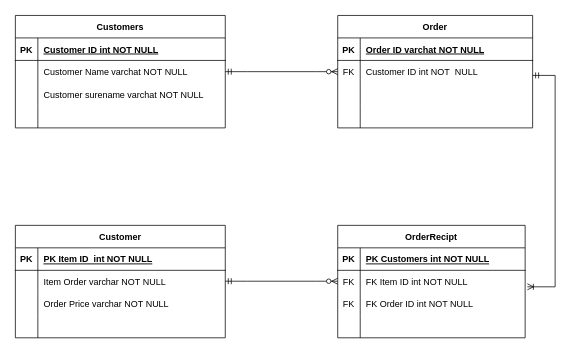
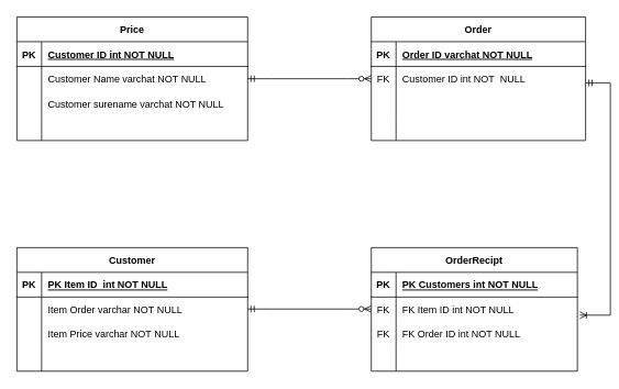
  <mxCell id="0" />
  <mxCell id="1" parent="0" />
- <mxCell id="2" value="Customers" style="shape=table;startSize=30;container=1;collapsible=1;childLayout=tableLayout;fixedRows=1;rowLines=0;fontStyle=1;align=center;resizeLast=1;" vertex="1" parent="1"><mxGeometry x="20" y="20" width="280" height="150" as="geometry" /></mxCell>
+ <mxCell id="2" value="Price" style="shape=table;startSize=30;container=1;collapsible=1;childLayout=tableLayout;fixedRows=1;rowLines=0;fontStyle=1;align=center;resizeLast=1;" vertex="1" parent="1"><mxGeometry x="20" y="20" width="280" height="150" as="geometry" /></mxCell>
  <mxCell id="3" value="" style="shape=tableRow;horizontal=0;startSize=0;swimlaneHead=0;swimlaneBody=0;fillColor=none;collapsible=0;dropTarget=0;points=[[0,0.5],[1,0.5]];portConstraint=eastwest;top=0;left=0;right=0;bottom=1;" vertex="1" parent="2"><mxGeometry y="30" width="280" height="30" as="geometry" /></mxCell>
  <mxCell id="4" value="PK" style="shape=partialRectangle;connectable=0;fillColor=none;top=0;left=0;bottom=0;right=0;fontStyle=1;overflow=hidden;" vertex="1" parent="3"><mxGeometry width="30" height="30" as="geometry"><mxRectangle width="30" height="30" as="alternateBounds" /></mxGeometry></mxCell>
  <mxCell id="5" value="Customer ID int NOT NULL" style="shape=partialRectangle;connectable=0;fillColor=none;top=0;left=0;bottom=0;right=0;align=left;spacingLeft=6;fontStyle=5;overflow=hidden;" vertex="1" parent="3"><mxGeometry x="30" width="250" height="30" as="geometry"><mxRectangle width="250" height="30" as="alternateBounds" /></mxGeometry></mxCell>
  <mxCell id="6" value="" style="shape=tableRow;horizontal=0;startSize=0;swimlaneHead=0;swimlaneBody=0;fillColor=none;collapsible=0;dropTarget=0;points=[[0,0.5],[1,0.5]];portConstraint=eastwest;top=0;left=0;right=0;bottom=0;" vertex="1" parent="2"><mxGeometry y="60" width="280" height="30" as="geometry" /></mxCell>
  <mxCell id="7" value="" style="shape=partialRectangle;connectable=0;fillColor=none;top=0;left=0;bottom=0;right=0;editable=1;overflow=hidden;" vertex="1" parent="6"><mxGeometry width="30" height="30" as="geometry"><mxRectangle width="30" height="30" as="alternateBounds" /></mxGeometry></mxCell>
  <mxCell id="8" value="Customer Name varchat NOT NULL" style="shape=partialRectangle;connectable=0;fillColor=none;top=0;left=0;bottom=0;right=0;align=left;spacingLeft=6;overflow=hidden;" vertex="1" parent="6"><mxGeometry x="30" width="250" height="30" as="geometry"><mxRectangle width="250" height="30" as="alternateBounds" /></mxGeometry></mxCell>
  <mxCell id="9" value="" style="shape=tableRow;horizontal=0;startSize=0;swimlaneHead=0;swimlaneBody=0;fillColor=none;collapsible=0;dropTarget=0;points=[[0,0.5],[1,0.5]];portConstraint=eastwest;top=0;left=0;right=0;bottom=0;" vertex="1" parent="2"><mxGeometry y="90" width="280" height="30" as="geometry" /></mxCell>
  <mxCell id="10" value="" style="shape=partialRectangle;connectable=0;fillColor=none;top=0;left=0;bottom=0;right=0;editable=1;overflow=hidden;" vertex="1" parent="9"><mxGeometry width="30" height="30" as="geometry"><mxRectangle width="30" height="30" as="alternateBounds" /></mxGeometry></mxCell>
  <mxCell id="11" value="Customer surename varchat NOT NULL" style="shape=partialRectangle;connectable=0;fillColor=none;top=0;left=0;bottom=0;right=0;align=left;spacingLeft=6;overflow=hidden;" vertex="1" parent="9"><mxGeometry x="30" width="250" height="30" as="geometry"><mxRectangle width="250" height="30" as="alternateBounds" /></mxGeometry></mxCell>
  <mxCell id="12" value="" style="shape=tableRow;horizontal=0;startSize=0;swimlaneHead=0;swimlaneBody=0;fillColor=none;collapsible=0;dropTarget=0;points=[[0,0.5],[1,0.5]];portConstraint=eastwest;top=0;left=0;right=0;bottom=0;" vertex="1" parent="2"><mxGeometry y="120" width="280" height="30" as="geometry" /></mxCell>
  <mxCell id="13" value="" style="shape=partialRectangle;connectable=0;fillColor=none;top=0;left=0;bottom=0;right=0;editable=1;overflow=hidden;" vertex="1" parent="12"><mxGeometry width="30" height="30" as="geometry"><mxRectangle width="30" height="30" as="alternateBounds" /></mxGeometry></mxCell>
  <mxCell id="14" value="" style="shape=partialRectangle;connectable=0;fillColor=none;top=0;left=0;bottom=0;right=0;align=left;spacingLeft=6;overflow=hidden;" vertex="1" parent="12"><mxGeometry x="30" width="250" height="30" as="geometry"><mxRectangle width="250" height="30" as="alternateBounds" /></mxGeometry></mxCell>
  <mxCell id="15" value="OrderRecipt" style="shape=table;startSize=30;container=1;collapsible=1;childLayout=tableLayout;fixedRows=1;rowLines=0;fontStyle=1;align=center;resizeLast=1;" vertex="1" parent="1"><mxGeometry x="450" y="300" width="250" height="150" as="geometry" /></mxCell>
  <mxCell id="16" value="" style="shape=tableRow;horizontal=0;startSize=0;swimlaneHead=0;swimlaneBody=0;fillColor=none;collapsible=0;dropTarget=0;points=[[0,0.5],[1,0.5]];portConstraint=eastwest;top=0;left=0;right=0;bottom=1;" vertex="1" parent="15"><mxGeometry y="30" width="250" height="30" as="geometry" /></mxCell>
  <mxCell id="17" value="PK" style="shape=partialRectangle;connectable=0;fillColor=none;top=0;left=0;bottom=0;right=0;fontStyle=1;overflow=hidden;" vertex="1" parent="16"><mxGeometry width="30" height="30" as="geometry"><mxRectangle width="30" height="30" as="alternateBounds" /></mxGeometry></mxCell>
  <mxCell id="18" value="PK Customers int NOT NULL" style="shape=partialRectangle;connectable=0;fillColor=none;top=0;left=0;bottom=0;right=0;align=left;spacingLeft=6;fontStyle=5;overflow=hidden;" vertex="1" parent="16"><mxGeometry x="30" width="220" height="30" as="geometry"><mxRectangle width="220" height="30" as="alternateBounds" /></mxGeometry></mxCell>
  <mxCell id="19" value="" style="shape=tableRow;horizontal=0;startSize=0;swimlaneHead=0;swimlaneBody=0;fillColor=none;collapsible=0;dropTarget=0;points=[[0,0.5],[1,0.5]];portConstraint=eastwest;top=0;left=0;right=0;bottom=0;" vertex="1" parent="15"><mxGeometry y="60" width="250" height="30" as="geometry" /></mxCell>
  <mxCell id="20" value="FK" style="shape=partialRectangle;connectable=0;fillColor=none;top=0;left=0;bottom=0;right=0;editable=1;overflow=hidden;" vertex="1" parent="19"><mxGeometry width="30" height="30" as="geometry"><mxRectangle width="30" height="30" as="alternateBounds" /></mxGeometry></mxCell>
  <mxCell id="21" value="FK Item ID int NOT NULL" style="shape=partialRectangle;connectable=0;fillColor=none;top=0;left=0;bottom=0;right=0;align=left;spacingLeft=6;overflow=hidden;" vertex="1" parent="19"><mxGeometry x="30" width="220" height="30" as="geometry"><mxRectangle width="220" height="30" as="alternateBounds" /></mxGeometry></mxCell>
  <mxCell id="22" value="" style="shape=tableRow;horizontal=0;startSize=0;swimlaneHead=0;swimlaneBody=0;fillColor=none;collapsible=0;dropTarget=0;points=[[0,0.5],[1,0.5]];portConstraint=eastwest;top=0;left=0;right=0;bottom=0;" vertex="1" parent="15"><mxGeometry y="90" width="250" height="30" as="geometry" /></mxCell>
  <mxCell id="23" value="FK" style="shape=partialRectangle;connectable=0;fillColor=none;top=0;left=0;bottom=0;right=0;editable=1;overflow=hidden;" vertex="1" parent="22"><mxGeometry width="30" height="30" as="geometry"><mxRectangle width="30" height="30" as="alternateBounds" /></mxGeometry></mxCell>
  <mxCell id="24" value="FK Order ID int NOT NULL" style="shape=partialRectangle;connectable=0;fillColor=none;top=0;left=0;bottom=0;right=0;align=left;spacingLeft=6;overflow=hidden;" vertex="1" parent="22"><mxGeometry x="30" width="220" height="30" as="geometry"><mxRectangle width="220" height="30" as="alternateBounds" /></mxGeometry></mxCell>
  <mxCell id="25" value="" style="shape=tableRow;horizontal=0;startSize=0;swimlaneHead=0;swimlaneBody=0;fillColor=none;collapsible=0;dropTarget=0;points=[[0,0.5],[1,0.5]];portConstraint=eastwest;top=0;left=0;right=0;bottom=0;" vertex="1" parent="15"><mxGeometry y="120" width="250" height="30" as="geometry" /></mxCell>
  <mxCell id="26" value="" style="shape=partialRectangle;connectable=0;fillColor=none;top=0;left=0;bottom=0;right=0;editable=1;overflow=hidden;" vertex="1" parent="25"><mxGeometry width="30" height="30" as="geometry"><mxRectangle width="30" height="30" as="alternateBounds" /></mxGeometry></mxCell>
  <mxCell id="27" value="" style="shape=partialRectangle;connectable=0;fillColor=none;top=0;left=0;bottom=0;right=0;align=left;spacingLeft=6;overflow=hidden;" vertex="1" parent="25"><mxGeometry x="30" width="220" height="30" as="geometry"><mxRectangle width="220" height="30" as="alternateBounds" /></mxGeometry></mxCell>
  <mxCell id="28" value="Customer" style="shape=table;startSize=30;container=1;collapsible=1;childLayout=tableLayout;fixedRows=1;rowLines=0;fontStyle=1;align=center;resizeLast=1;" vertex="1" parent="1"><mxGeometry x="20" y="300" width="280" height="150" as="geometry" /></mxCell>
  <mxCell id="29" value="" style="shape=tableRow;horizontal=0;startSize=0;swimlaneHead=0;swimlaneBody=0;fillColor=none;collapsible=0;dropTarget=0;points=[[0,0.5],[1,0.5]];portConstraint=eastwest;top=0;left=0;right=0;bottom=1;" vertex="1" parent="28"><mxGeometry y="30" width="280" height="30" as="geometry" /></mxCell>
  <mxCell id="30" value="PK" style="shape=partialRectangle;connectable=0;fillColor=none;top=0;left=0;bottom=0;right=0;fontStyle=1;overflow=hidden;" vertex="1" parent="29"><mxGeometry width="30" height="30" as="geometry"><mxRectangle width="30" height="30" as="alternateBounds" /></mxGeometry></mxCell>
  <mxCell id="31" value="PK Item ID  int NOT NULL" style="shape=partialRectangle;connectable=0;fillColor=none;top=0;left=0;bottom=0;right=0;align=left;spacingLeft=6;fontStyle=5;overflow=hidden;" vertex="1" parent="29"><mxGeometry x="30" width="250" height="30" as="geometry"><mxRectangle width="250" height="30" as="alternateBounds" /></mxGeometry></mxCell>
  <mxCell id="32" value="" style="shape=tableRow;horizontal=0;startSize=0;swimlaneHead=0;swimlaneBody=0;fillColor=none;collapsible=0;dropTarget=0;points=[[0,0.5],[1,0.5]];portConstraint=eastwest;top=0;left=0;right=0;bottom=0;" vertex="1" parent="28"><mxGeometry y="60" width="280" height="30" as="geometry" /></mxCell>
  <mxCell id="33" value="" style="shape=partialRectangle;connectable=0;fillColor=none;top=0;left=0;bottom=0;right=0;editable=1;overflow=hidden;" vertex="1" parent="32"><mxGeometry width="30" height="30" as="geometry"><mxRectangle width="30" height="30" as="alternateBounds" /></mxGeometry></mxCell>
  <mxCell id="34" value="Item Order varchar NOT NULL" style="shape=partialRectangle;connectable=0;fillColor=none;top=0;left=0;bottom=0;right=0;align=left;spacingLeft=6;overflow=hidden;" vertex="1" parent="32"><mxGeometry x="30" width="250" height="30" as="geometry"><mxRectangle width="250" height="30" as="alternateBounds" /></mxGeometry></mxCell>
  <mxCell id="35" value="" style="shape=tableRow;horizontal=0;startSize=0;swimlaneHead=0;swimlaneBody=0;fillColor=none;collapsible=0;dropTarget=0;points=[[0,0.5],[1,0.5]];portConstraint=eastwest;top=0;left=0;right=0;bottom=0;" vertex="1" parent="28"><mxGeometry y="90" width="280" height="30" as="geometry" /></mxCell>
  <mxCell id="36" value="" style="shape=partialRectangle;connectable=0;fillColor=none;top=0;left=0;bottom=0;right=0;editable=1;overflow=hidden;" vertex="1" parent="35"><mxGeometry width="30" height="30" as="geometry"><mxRectangle width="30" height="30" as="alternateBounds" /></mxGeometry></mxCell>
- <mxCell id="37" value="Order Price varchar NOT NULL" style="shape=partialRectangle;connectable=0;fillColor=none;top=0;left=0;bottom=0;right=0;align=left;spacingLeft=6;overflow=hidden;" vertex="1" parent="35"><mxGeometry x="30" width="250" height="30" as="geometry"><mxRectangle width="250" height="30" as="alternateBounds" /></mxGeometry></mxCell>
+ <mxCell id="37" value="Item Price varchar NOT NULL" style="shape=partialRectangle;connectable=0;fillColor=none;top=0;left=0;bottom=0;right=0;align=left;spacingLeft=6;overflow=hidden;" vertex="1" parent="35"><mxGeometry x="30" width="250" height="30" as="geometry"><mxRectangle width="250" height="30" as="alternateBounds" /></mxGeometry></mxCell>
  <mxCell id="38" value="" style="shape=tableRow;horizontal=0;startSize=0;swimlaneHead=0;swimlaneBody=0;fillColor=none;collapsible=0;dropTarget=0;points=[[0,0.5],[1,0.5]];portConstraint=eastwest;top=0;left=0;right=0;bottom=0;" vertex="1" parent="28"><mxGeometry y="120" width="280" height="30" as="geometry" /></mxCell>
  <mxCell id="39" value="" style="shape=partialRectangle;connectable=0;fillColor=none;top=0;left=0;bottom=0;right=0;editable=1;overflow=hidden;" vertex="1" parent="38"><mxGeometry width="30" height="30" as="geometry"><mxRectangle width="30" height="30" as="alternateBounds" /></mxGeometry></mxCell>
  <mxCell id="40" value="" style="shape=partialRectangle;connectable=0;fillColor=none;top=0;left=0;bottom=0;right=0;align=left;spacingLeft=6;overflow=hidden;" vertex="1" parent="38"><mxGeometry x="30" width="250" height="30" as="geometry"><mxRectangle width="250" height="30" as="alternateBounds" /></mxGeometry></mxCell>
  <mxCell id="41" value="Order" style="shape=table;startSize=30;container=1;collapsible=1;childLayout=tableLayout;fixedRows=1;rowLines=0;fontStyle=1;align=center;resizeLast=1;" vertex="1" parent="1"><mxGeometry x="450" y="20" width="260" height="150" as="geometry" /></mxCell>
  <mxCell id="42" value="" style="shape=tableRow;horizontal=0;startSize=0;swimlaneHead=0;swimlaneBody=0;fillColor=none;collapsible=0;dropTarget=0;points=[[0,0.5],[1,0.5]];portConstraint=eastwest;top=0;left=0;right=0;bottom=1;" vertex="1" parent="41"><mxGeometry y="30" width="260" height="30" as="geometry" /></mxCell>
  <mxCell id="43" value="PK" style="shape=partialRectangle;connectable=0;fillColor=none;top=0;left=0;bottom=0;right=0;fontStyle=1;overflow=hidden;" vertex="1" parent="42"><mxGeometry width="30" height="30" as="geometry"><mxRectangle width="30" height="30" as="alternateBounds" /></mxGeometry></mxCell>
  <mxCell id="44" value="Order ID varchat NOT NULL" style="shape=partialRectangle;connectable=0;fillColor=none;top=0;left=0;bottom=0;right=0;align=left;spacingLeft=6;fontStyle=5;overflow=hidden;" vertex="1" parent="42"><mxGeometry x="30" width="230" height="30" as="geometry"><mxRectangle width="230" height="30" as="alternateBounds" /></mxGeometry></mxCell>
  <mxCell id="45" value="" style="shape=tableRow;horizontal=0;startSize=0;swimlaneHead=0;swimlaneBody=0;fillColor=none;collapsible=0;dropTarget=0;points=[[0,0.5],[1,0.5]];portConstraint=eastwest;top=0;left=0;right=0;bottom=0;" vertex="1" parent="41"><mxGeometry y="60" width="260" height="30" as="geometry" /></mxCell>
  <mxCell id="46" value="FK" style="shape=partialRectangle;connectable=0;fillColor=none;top=0;left=0;bottom=0;right=0;editable=1;overflow=hidden;" vertex="1" parent="45"><mxGeometry width="30" height="30" as="geometry"><mxRectangle width="30" height="30" as="alternateBounds" /></mxGeometry></mxCell>
  <mxCell id="47" value="Customer ID int NOT  NULL" style="shape=partialRectangle;connectable=0;fillColor=none;top=0;left=0;bottom=0;right=0;align=left;spacingLeft=6;overflow=hidden;" vertex="1" parent="45"><mxGeometry x="30" width="230" height="30" as="geometry"><mxRectangle width="230" height="30" as="alternateBounds" /></mxGeometry></mxCell>
  <mxCell id="48" value="" style="shape=tableRow;horizontal=0;startSize=0;swimlaneHead=0;swimlaneBody=0;fillColor=none;collapsible=0;dropTarget=0;points=[[0,0.5],[1,0.5]];portConstraint=eastwest;top=0;left=0;right=0;bottom=0;" vertex="1" parent="41"><mxGeometry y="90" width="260" height="30" as="geometry" /></mxCell>
  <mxCell id="49" value="" style="shape=partialRectangle;connectable=0;fillColor=none;top=0;left=0;bottom=0;right=0;editable=1;overflow=hidden;" vertex="1" parent="48"><mxGeometry width="30" height="30" as="geometry"><mxRectangle width="30" height="30" as="alternateBounds" /></mxGeometry></mxCell>
  <mxCell id="50" value="" style="shape=partialRectangle;connectable=0;fillColor=none;top=0;left=0;bottom=0;right=0;align=left;spacingLeft=6;overflow=hidden;" vertex="1" parent="48"><mxGeometry x="30" width="230" height="30" as="geometry"><mxRectangle width="230" height="30" as="alternateBounds" /></mxGeometry></mxCell>
  <mxCell id="51" value="" style="shape=tableRow;horizontal=0;startSize=0;swimlaneHead=0;swimlaneBody=0;fillColor=none;collapsible=0;dropTarget=0;points=[[0,0.5],[1,0.5]];portConstraint=eastwest;top=0;left=0;right=0;bottom=0;" vertex="1" parent="41"><mxGeometry y="120" width="260" height="30" as="geometry" /></mxCell>
  <mxCell id="52" value="" style="shape=partialRectangle;connectable=0;fillColor=none;top=0;left=0;bottom=0;right=0;editable=1;overflow=hidden;" vertex="1" parent="51"><mxGeometry width="30" height="30" as="geometry"><mxRectangle width="30" height="30" as="alternateBounds" /></mxGeometry></mxCell>
  <mxCell id="53" value="" style="shape=partialRectangle;connectable=0;fillColor=none;top=0;left=0;bottom=0;right=0;align=left;spacingLeft=6;overflow=hidden;" vertex="1" parent="51"><mxGeometry x="30" width="230" height="30" as="geometry"><mxRectangle width="230" height="30" as="alternateBounds" /></mxGeometry></mxCell>
  <mxCell id="54" value="" style="edgeStyle=entityRelationEdgeStyle;fontSize=12;html=1;endArrow=ERzeroToMany;startArrow=ERmandOne;rounded=0;exitX=1;exitY=0.5;exitDx=0;exitDy=0;entryX=0;entryY=0.5;entryDx=0;entryDy=0;" edge="1" parent="1" source="6" target="45"><mxGeometry width="100" height="100" relative="1" as="geometry"><mxPoint x="370" y="300" as="sourcePoint" /><mxPoint x="470" y="200" as="targetPoint" /></mxGeometry></mxCell>
  <mxCell id="55" value="" style="edgeStyle=entityRelationEdgeStyle;fontSize=12;html=1;endArrow=ERzeroToMany;startArrow=ERmandOne;rounded=0;exitX=1;exitY=0.5;exitDx=0;exitDy=0;entryX=0;entryY=0.5;entryDx=0;entryDy=0;" edge="1" parent="1"><mxGeometry width="100" height="100" relative="1" as="geometry"><mxPoint x="300" y="374.5" as="sourcePoint" /><mxPoint x="450" y="374.5" as="targetPoint" /></mxGeometry></mxCell>
  <mxCell id="56" value="" style="edgeStyle=entityRelationEdgeStyle;fontSize=12;html=1;endArrow=ERoneToMany;startArrow=ERmandOne;rounded=0;entryX=1.012;entryY=0.733;entryDx=0;entryDy=0;entryPerimeter=0;" edge="1" parent="1" target="19"><mxGeometry width="100" height="100" relative="1" as="geometry"><mxPoint x="710" y="100" as="sourcePoint" /><mxPoint x="580" y="260" as="targetPoint" /></mxGeometry></mxCell>
